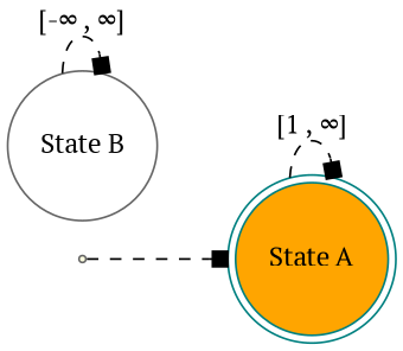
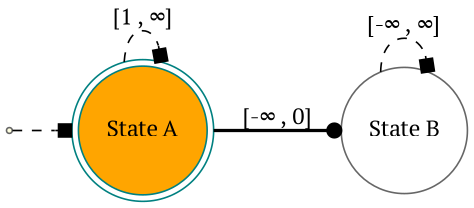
  digraph {
    rankdir=LR
    fontname="PT Serif"
    node [style=filled color=gray40 fontname="PT Serif"]
    edge [style=dashed arrowhead=box fontname="PT Serif"]
    "State A" [shape=doublecircle fillcolor=orange color=teal]
    "State B" [shape=circle fillcolor=white]
    start [shape=point fillcolor=lightyellow]
    "State A" -> "State A" [label="[1 , ∞]"]
+   "State A" -> "State B" [label="[-∞ , 0]" style=bold arrowhead=dot]
    "State B" -> "State B" [label="[-∞ , ∞]"]
    start -> "State A"
  }
